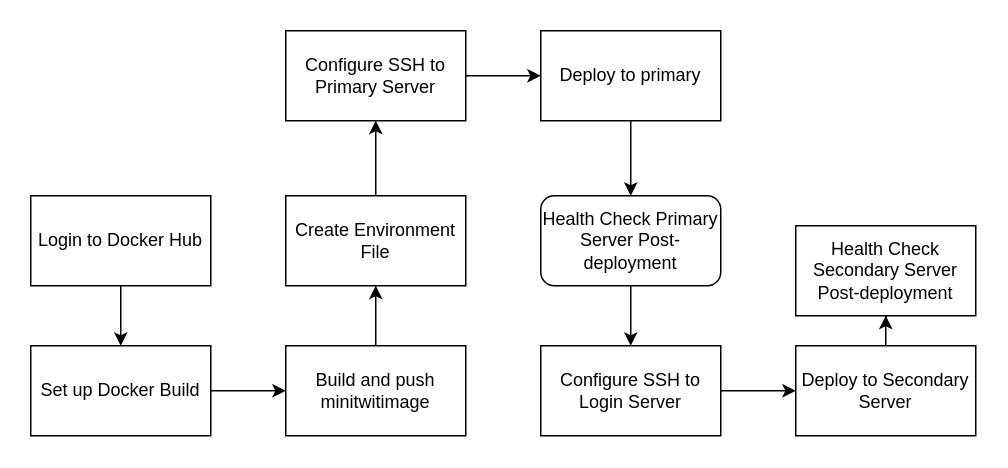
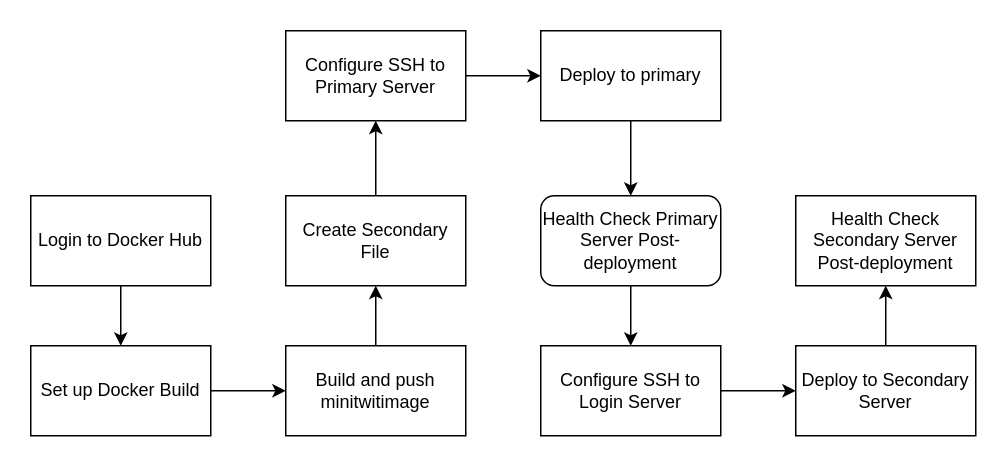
  <mxCell id="0" />
  <mxCell id="1" parent="0" />
  <mxCell id="2" value="" style="edgeStyle=orthogonalEdgeStyle;rounded=0;orthogonalLoop=1;jettySize=auto;html=1;" edge="1" parent="1" source="3" target="5"><mxGeometry relative="1" as="geometry" /></mxCell>
  <mxCell id="3" value="Login to Docker Hub" style="rounded=0;whiteSpace=wrap;html=1;" vertex="1" parent="1"><mxGeometry x="20" y="130" width="120" height="60" as="geometry" /></mxCell>
  <mxCell id="4" value="" style="edgeStyle=orthogonalEdgeStyle;rounded=0;orthogonalLoop=1;jettySize=auto;html=1;" edge="1" parent="1" source="5" target="7"><mxGeometry relative="1" as="geometry" /></mxCell>
  <mxCell id="5" value="Set up Docker Build" style="rounded=0;whiteSpace=wrap;html=1;" vertex="1" parent="1"><mxGeometry x="20" y="230" width="120" height="60" as="geometry" /></mxCell>
  <mxCell id="6" value="" style="edgeStyle=orthogonalEdgeStyle;rounded=0;orthogonalLoop=1;jettySize=auto;html=1;" edge="1" parent="1" source="7" target="11"><mxGeometry relative="1" as="geometry" /></mxCell>
  <mxCell id="7" value="Build and push minitwitimage" style="rounded=0;whiteSpace=wrap;html=1;" vertex="1" parent="1"><mxGeometry x="190" y="230" width="120" height="60" as="geometry" /></mxCell>
  <mxCell id="8" value="" style="edgeStyle=orthogonalEdgeStyle;rounded=0;orthogonalLoop=1;jettySize=auto;html=1;" edge="1" parent="1" source="9" target="13"><mxGeometry relative="1" as="geometry" /></mxCell>
  <mxCell id="9" value="Configure SSH to Primary Server" style="rounded=0;whiteSpace=wrap;html=1;" vertex="1" parent="1"><mxGeometry x="190" y="20" width="120" height="60" as="geometry" /></mxCell>
  <mxCell id="10" value="" style="edgeStyle=orthogonalEdgeStyle;rounded=0;orthogonalLoop=1;jettySize=auto;html=1;" edge="1" parent="1" source="11" target="9"><mxGeometry relative="1" as="geometry" /></mxCell>
- <mxCell id="11" value="Create Environment File" style="rounded=0;whiteSpace=wrap;html=1;" vertex="1" parent="1"><mxGeometry x="190" y="130" width="120" height="60" as="geometry" /></mxCell>
+ <mxCell id="11" value="Create Secondary File" style="rounded=0;whiteSpace=wrap;html=1;" vertex="1" parent="1"><mxGeometry x="190" y="130" width="120" height="60" as="geometry" /></mxCell>
  <mxCell id="12" value="" style="edgeStyle=orthogonalEdgeStyle;rounded=0;orthogonalLoop=1;jettySize=auto;html=1;" edge="1" parent="1" source="13" target="15"><mxGeometry relative="1" as="geometry" /></mxCell>
  <mxCell id="13" value="Deploy to primary" style="rounded=0;whiteSpace=wrap;html=1;" vertex="1" parent="1"><mxGeometry x="360" y="20" width="120" height="60" as="geometry" /></mxCell>
  <mxCell id="14" value="" style="edgeStyle=orthogonalEdgeStyle;rounded=0;orthogonalLoop=1;jettySize=auto;html=1;" edge="1" parent="1" source="15" target="17"><mxGeometry relative="1" as="geometry" /></mxCell>
  <mxCell id="15" value="Health Check Primary Server Post-deployment" style="whiteSpace=wrap;html=1;rounded=1;" vertex="1" parent="1"><mxGeometry x="360" y="130" width="120" height="60" as="geometry" /></mxCell>
  <mxCell id="16" value="" style="edgeStyle=orthogonalEdgeStyle;rounded=0;orthogonalLoop=1;jettySize=auto;html=1;" edge="1" parent="1" source="17" target="19"><mxGeometry relative="1" as="geometry" /></mxCell>
  <mxCell id="17" value="Configure SSH to Login Server" style="rounded=0;whiteSpace=wrap;html=1;" vertex="1" parent="1"><mxGeometry x="360" y="230" width="120" height="60" as="geometry" /></mxCell>
  <mxCell id="18" value="" style="edgeStyle=orthogonalEdgeStyle;rounded=0;orthogonalLoop=1;jettySize=auto;html=1;" edge="1" parent="1" source="19" target="20"><mxGeometry relative="1" as="geometry" /></mxCell>
  <mxCell id="19" value="Deploy to Secondary Server" style="rounded=0;whiteSpace=wrap;html=1;" vertex="1" parent="1"><mxGeometry x="530" y="230" width="120" height="60" as="geometry" /></mxCell>
- <mxCell id="20" value="Health Check Secondary Server Post-deployment" style="rounded=0;whiteSpace=wrap;html=1;" vertex="1" parent="1"><mxGeometry x="530" y="150" width="120" height="60" as="geometry" /></mxCell>
+ <mxCell id="20" value="Health Check Secondary Server Post-deployment" style="rounded=0;whiteSpace=wrap;html=1;" vertex="1" parent="1"><mxGeometry x="530" y="130" width="120" height="60" as="geometry" /></mxCell>
